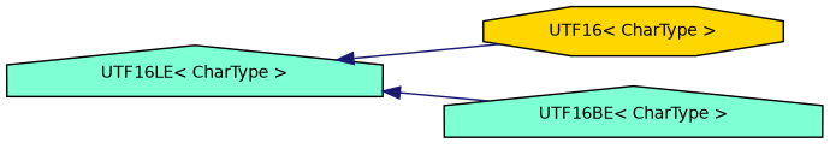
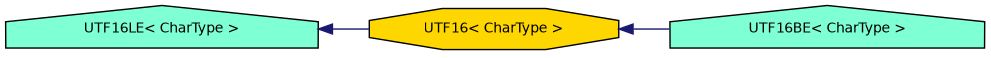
  digraph {
    rankdir=LR
    node [color=black fillcolor=aquamarine fontname=Helvetica fontsize=10 shape=house style=filled]
    edge [color=midnightblue dir=back fontname=Helvetica fontsize=10 labelfontname=Helvetica labelfontsize=10 style=solid]
    n1 [fillcolor=gold height=0.2 label="UTF16\< CharType \>" shape=octagon width=0.4]
    n2 [height=0.2 label="UTF16BE\< CharType \>" width=0.4]
    n3 [height=0.2 label="UTF16LE\< CharType \>" width=0.4]
-   n3 -> n2
+   n1 -> n2
    n3 -> n1
  }
